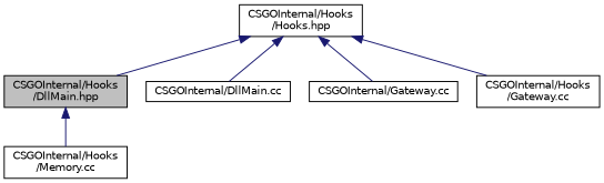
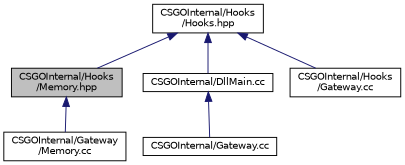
  digraph {
    node [color=black fillcolor=white fontname=Helvetica fontsize=10 shape=record style=filled]
    edge [color=midnightblue dir=back fontname=Helvetica fontsize=10 labelfontname=Helvetica labelfontsize=10 style=solid]
-   n1 [fillcolor=grey75 fontcolor=black height=0.2 label="CSGOInternal/Hooks\l/DllMain.hpp" width=0.4]
-   n2 [height=0.2 label="CSGOInternal/Hooks\l/Memory.cc" width=0.4]
+   n1 [fillcolor=grey75 fontcolor=black height=0.2 label="CSGOInternal/Hooks\l/Memory.hpp" width=0.4]
+   n2 [height=0.2 label="CSGOInternal/Gateway\l/Memory.cc" width=0.4]
    n3 [height=0.2 label="CSGOInternal/Hooks\l/Hooks.hpp" width=0.4]
    n4 [height=0.2 label="CSGOInternal/DllMain.cc" width=0.4]
    n5 [height=0.2 label="CSGOInternal/Gateway.cc" width=0.4]
    n6 [height=0.2 label="CSGOInternal/Hooks\l/Gateway.cc" width=0.4]
    n1 -> n2
    n3 -> n1
    n3 -> n4
-   n3 -> n5
+   n4 -> n5
    n3 -> n6
  }
